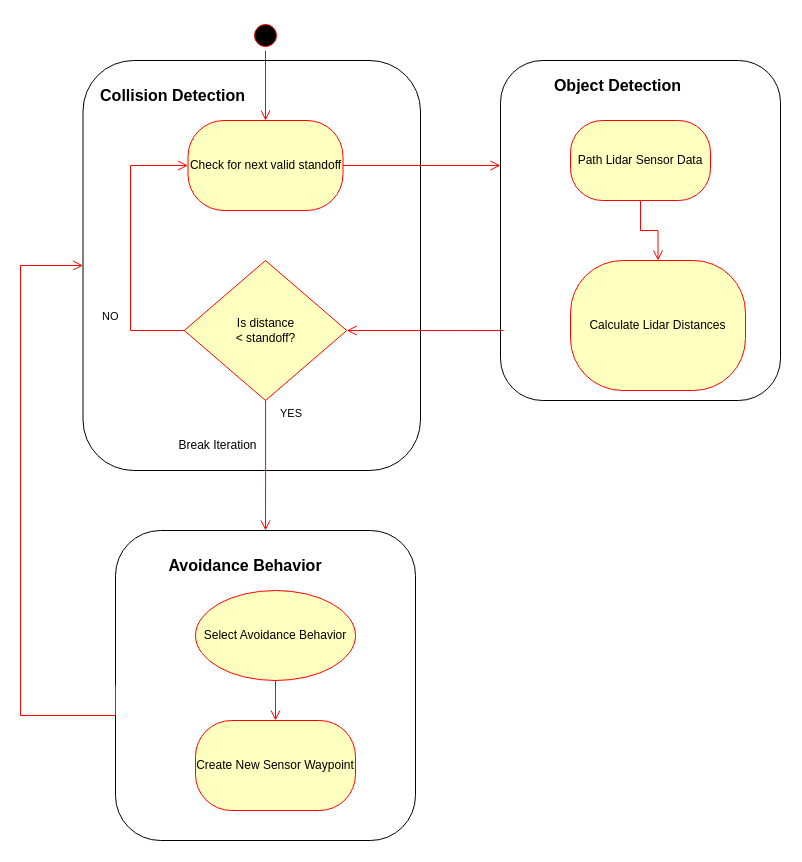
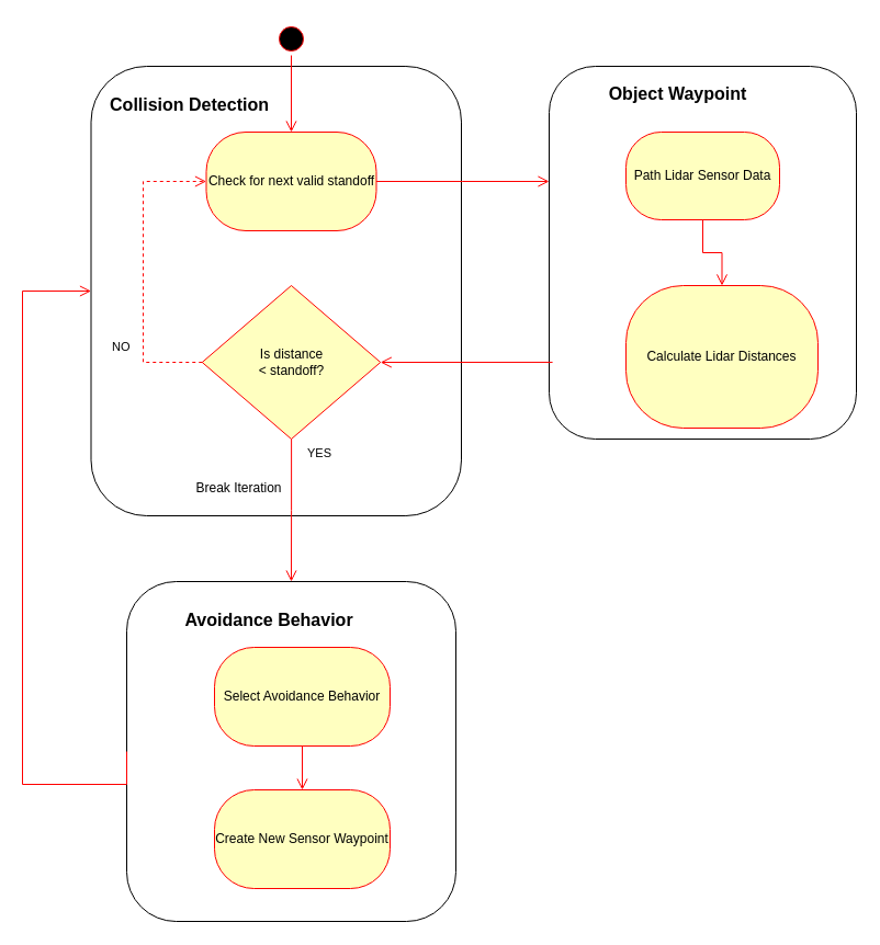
  <mxCell id="0" />
  <mxCell id="1" parent="0" />
  <mxCell id="2" value="" style="rounded=1;whiteSpace=wrap;html=1;fillColor=none;" parent="1" vertex="1"><mxGeometry x="115" y="530" width="300" height="310" as="geometry" /></mxCell>
  <mxCell id="3" value="" style="rounded=1;whiteSpace=wrap;html=1;fillColor=none;" parent="1" vertex="1"><mxGeometry x="500" y="60" width="280" height="340" as="geometry" /></mxCell>
  <mxCell id="4" value="" style="rounded=1;whiteSpace=wrap;html=1;fillColor=none;" parent="1" vertex="1"><mxGeometry x="82.5" y="60" width="337.5" height="410" as="geometry" /></mxCell>
  <mxCell id="5" value="" style="ellipse;html=1;shape=startState;fillColor=#000000;strokeColor=#ff0000;" parent="1" vertex="1"><mxGeometry x="250" y="20" width="30" height="30" as="geometry" /></mxCell>
  <mxCell id="6" value="" style="edgeStyle=orthogonalEdgeStyle;html=1;verticalAlign=bottom;endArrow=open;endSize=8;strokeColor=#ff0000;rounded=0;entryX=0.5;entryY=0;entryDx=0;entryDy=0;" parent="1" source="5" target="7" edge="1"><mxGeometry relative="1" as="geometry"><mxPoint x="282.5" y="110" as="targetPoint" /></mxGeometry></mxCell>
  <mxCell id="7" value="Check for next valid standoff" style="rounded=1;whiteSpace=wrap;html=1;arcSize=40;fontColor=#000000;fillColor=#ffffc0;strokeColor=#ff0000;" parent="1" vertex="1"><mxGeometry x="187.5" y="120" width="155" height="90" as="geometry" /></mxCell>
  <mxCell id="8" value="" style="edgeStyle=orthogonalEdgeStyle;html=1;verticalAlign=bottom;endArrow=open;endSize=8;strokeColor=#ff0000;rounded=0;" parent="1" source="7" edge="1"><mxGeometry relative="1" as="geometry"><mxPoint x="500" y="165" as="targetPoint" /></mxGeometry></mxCell>
- <mxCell id="9" value="Select Avoidance Behavior" style="ellipse;whiteSpace=wrap;html=1;arcSize=40;fontColor=#000000;fillColor=#ffffc0;strokeColor=#ff0000;" parent="1" vertex="1"><mxGeometry x="195" y="590" width="160" height="90" as="geometry" /></mxCell>
+ <mxCell id="9" value="Select Avoidance Behavior" style="rounded=1;whiteSpace=wrap;html=1;arcSize=40;fontColor=#000000;fillColor=#ffffc0;strokeColor=#ff0000;" parent="1" vertex="1"><mxGeometry x="195" y="590" width="160" height="90" as="geometry" /></mxCell>
  <mxCell id="10" value="" style="edgeStyle=orthogonalEdgeStyle;html=1;verticalAlign=bottom;endArrow=open;endSize=8;strokeColor=#ff0000;rounded=0;entryX=0.5;entryY=0;entryDx=0;entryDy=0;" parent="1" source="9" target="18" edge="1"><mxGeometry relative="1" as="geometry"><mxPoint x="811.25" y="550" as="targetPoint" /></mxGeometry></mxCell>
- <mxCell id="11" value="&lt;font style=&quot;font-size: 16px&quot;&gt;&lt;b&gt;Object Detection&lt;/b&gt;&lt;/font&gt;" style="text;html=1;strokeColor=none;fillColor=none;align=center;verticalAlign=middle;whiteSpace=wrap;rounded=0;" parent="1" vertex="1"><mxGeometry x="540" y="70" width="155" height="30" as="geometry" /></mxCell>
+ <mxCell id="11" value="&lt;font style=&quot;font-size: 16px&quot;&gt;&lt;b&gt;Object Waypoint&lt;/b&gt;&lt;/font&gt;" style="text;html=1;strokeColor=none;fillColor=none;align=center;verticalAlign=middle;whiteSpace=wrap;rounded=0;" parent="1" vertex="1"><mxGeometry x="540" y="70" width="155" height="30" as="geometry" /></mxCell>
  <mxCell id="12" value="&lt;font style=&quot;font-size: 16px&quot;&gt;&lt;b&gt;Collision Detection&lt;/b&gt;&lt;/font&gt;" style="text;html=1;strokeColor=none;fillColor=none;align=center;verticalAlign=middle;whiteSpace=wrap;rounded=0;" parent="1" vertex="1"><mxGeometry x="95" y="80" width="155" height="30" as="geometry" /></mxCell>
  <mxCell id="13" value="&lt;font style=&quot;font-size: 16px&quot;&gt;&lt;b&gt;Avoidance Behavior&lt;/b&gt;&lt;/font&gt;" style="text;html=1;strokeColor=none;fillColor=none;align=center;verticalAlign=middle;whiteSpace=wrap;rounded=0;" parent="1" vertex="1"><mxGeometry x="155" y="550" width="180" height="30" as="geometry" /></mxCell>
  <mxCell id="14" value="&lt;div&gt;Is distance&lt;/div&gt;&lt;div&gt;&amp;lt; standoff?&lt;/div&gt;" style="rhombus;whiteSpace=wrap;html=1;fillColor=#ffffc0;strokeColor=#ff0000;" parent="1" vertex="1"><mxGeometry x="183.75" y="260" width="162.5" height="140" as="geometry" /></mxCell>
- <mxCell id="15" value="NO" style="edgeStyle=orthogonalEdgeStyle;html=1;align=left;verticalAlign=bottom;endArrow=open;endSize=8;strokeColor=#ff0000;rounded=0;exitX=0;exitY=0.5;exitDx=0;exitDy=0;entryX=0;entryY=0.5;entryDx=0;entryDy=0;" parent="1" source="14" target="7" edge="1"><mxGeometry x="-0.562" y="30" relative="1" as="geometry"><mxPoint x="410" y="460" as="targetPoint" /><Array as="points"><mxPoint x="130" y="330" /><mxPoint x="130" y="165" /></Array><mxPoint y="1" as="offset" /></mxGeometry></mxCell>
+ <mxCell id="15" value="NO" style="edgeStyle=orthogonalEdgeStyle;html=1;align=left;verticalAlign=bottom;endArrow=open;endSize=8;strokeColor=#ff0000;rounded=0;exitX=0;exitY=0.5;exitDx=0;exitDy=0;entryX=0;entryY=0.5;entryDx=0;entryDy=0;dashed=1;" parent="1" source="14" target="7" edge="1"><mxGeometry x="-0.562" y="30" relative="1" as="geometry"><mxPoint x="410" y="460" as="targetPoint" /><Array as="points"><mxPoint x="130" y="330" /><mxPoint x="130" y="165" /></Array><mxPoint y="1" as="offset" /></mxGeometry></mxCell>
  <mxCell id="16" value="YES" style="edgeStyle=orthogonalEdgeStyle;html=1;align=left;verticalAlign=top;endArrow=open;endSize=8;strokeColor=#ff0000;rounded=0;entryX=0.5;entryY=0;entryDx=0;entryDy=0;" parent="1" source="14" target="2" edge="1"><mxGeometry x="-1" y="13" relative="1" as="geometry"><mxPoint x="170" y="550" as="targetPoint" /><mxPoint as="offset" /></mxGeometry></mxCell>
  <mxCell id="17" value="" style="edgeStyle=orthogonalEdgeStyle;html=1;verticalAlign=bottom;endArrow=open;endSize=8;strokeColor=#ff0000;rounded=0;entryX=1;entryY=0.5;entryDx=0;entryDy=0;exitX=0.011;exitY=0.794;exitDx=0;exitDy=0;exitPerimeter=0;" parent="1" source="3" target="14" edge="1"><mxGeometry relative="1" as="geometry"><mxPoint x="626.54" y="510" as="targetPoint" /><mxPoint x="480" y="330" as="sourcePoint" /></mxGeometry></mxCell>
  <mxCell id="18" value="Create New Sensor Waypoint" style="rounded=1;whiteSpace=wrap;html=1;arcSize=40;fontColor=#000000;fillColor=#ffffc0;strokeColor=#ff0000;" parent="1" vertex="1"><mxGeometry x="195" y="720" width="160" height="90" as="geometry" /></mxCell>
  <mxCell id="19" value="" style="edgeStyle=orthogonalEdgeStyle;html=1;verticalAlign=bottom;endArrow=open;endSize=8;strokeColor=#ff0000;rounded=0;exitX=0;exitY=0.5;exitDx=0;exitDy=0;entryX=0;entryY=0.5;entryDx=0;entryDy=0;" parent="1" source="2" target="4" edge="1"><mxGeometry relative="1" as="geometry"><mxPoint x="50" y="300" as="targetPoint" /><Array as="points"><mxPoint x="115" y="715" /><mxPoint x="20" y="715" /><mxPoint x="20" y="265" /></Array></mxGeometry></mxCell>
  <mxCell id="20" value="Break Iteration" style="text;html=1;strokeColor=none;fillColor=none;align=center;verticalAlign=middle;whiteSpace=wrap;rounded=0;" parent="1" vertex="1"><mxGeometry x="170" y="430" width="95" height="30" as="geometry" /></mxCell>
  <mxCell id="21" value="Calculate Lidar Distances" style="rounded=1;whiteSpace=wrap;html=1;arcSize=40;fontColor=#000000;fillColor=#ffffc0;strokeColor=#ff0000;" parent="1" vertex="1"><mxGeometry x="570" y="260" width="175" height="130" as="geometry" /></mxCell>
  <mxCell id="22" value="Path Lidar Sensor Data" style="rounded=1;whiteSpace=wrap;html=1;arcSize=40;fontColor=#000000;fillColor=#ffffc0;strokeColor=#ff0000;" parent="1" vertex="1"><mxGeometry x="570" y="120" width="140" height="80" as="geometry" /></mxCell>
  <mxCell id="23" value="" style="edgeStyle=orthogonalEdgeStyle;html=1;verticalAlign=bottom;endArrow=open;endSize=8;strokeColor=#ff0000;rounded=0;entryX=0.5;entryY=0;entryDx=0;entryDy=0;" parent="1" source="22" target="21" edge="1"><mxGeometry relative="1" as="geometry"><mxPoint x="640" y="230" as="targetPoint" /></mxGeometry></mxCell>
